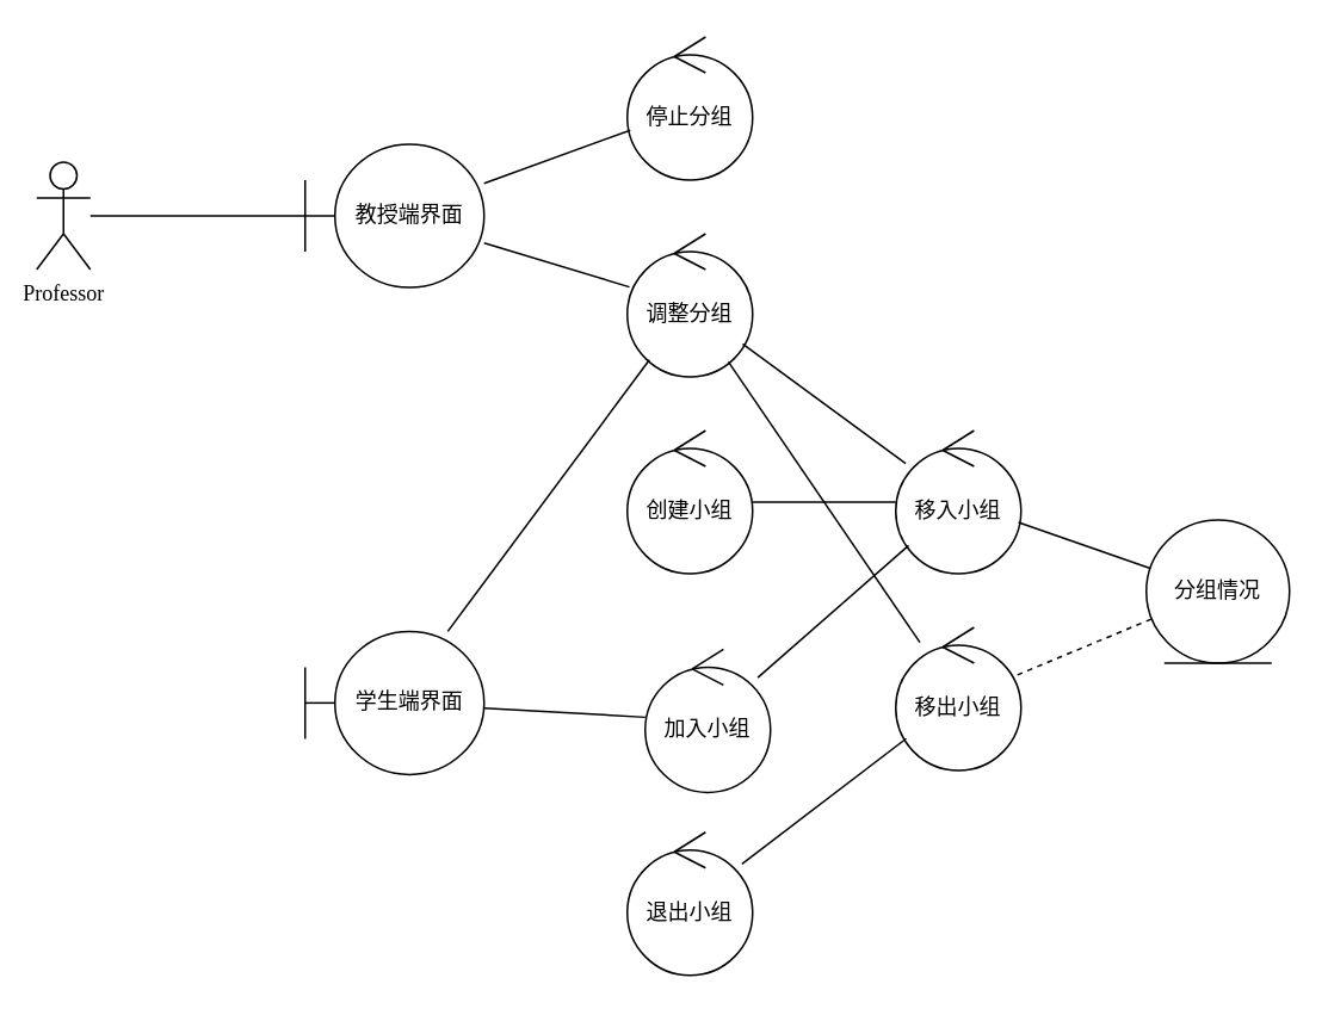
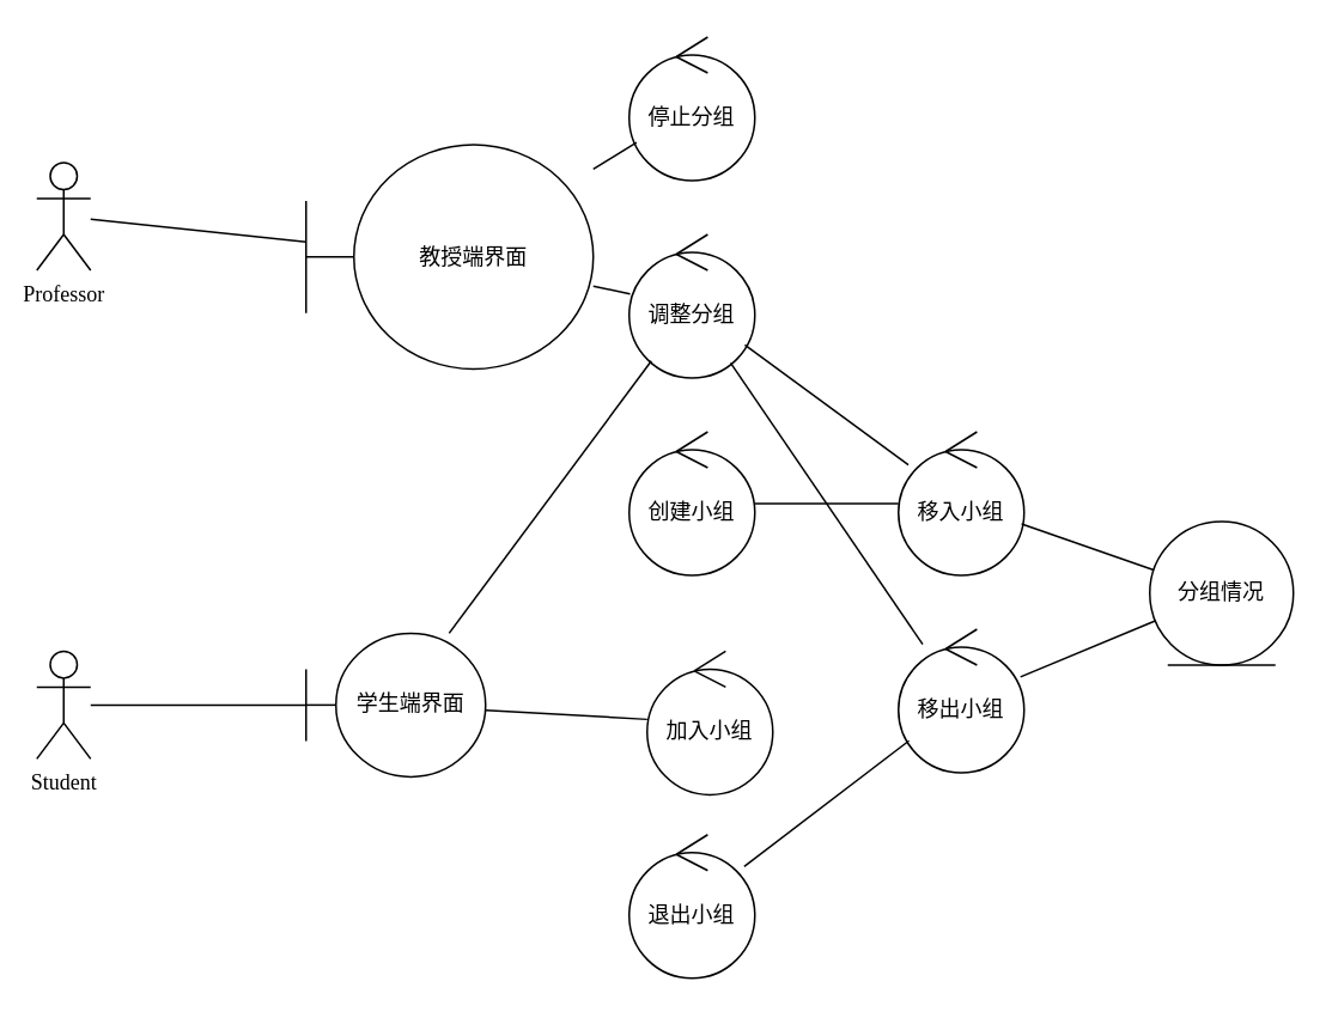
  <mxCell id="0" />
  <mxCell id="1" parent="0" />
  <mxCell id="2" value="Professor" style="shape=umlActor;verticalLabelPosition=bottom;verticalAlign=top;html=1;fontFamily=&quot;Times New Roman&quot;, SimSun, sans-serif;" parent="1" vertex="1"><mxGeometry x="20" y="90" width="30" height="60" as="geometry" /></mxCell>
- <mxCell id="4" value="教授端界面" style="shape=umlBoundary;whiteSpace=wrap;html=1;fontFamily=&quot;Times New Roman&quot;, SimSun, sans-serif;" parent="1" vertex="1"><mxGeometry x="170" y="80" width="100" height="80" as="geometry" /></mxCell>
+ <mxCell id="3" value="Student" style="shape=umlActor;verticalLabelPosition=bottom;verticalAlign=top;html=1;fontFamily=&quot;Times New Roman&quot;, SimSun, sans-serif;" parent="1" vertex="1"><mxGeometry x="20" y="362.25" width="30" height="60" as="geometry" /></mxCell>
+ <mxCell id="4" value="教授端界面" style="shape=umlBoundary;whiteSpace=wrap;html=1;fontFamily=&quot;Times New Roman&quot;, SimSun, sans-serif;" parent="1" vertex="1"><mxGeometry x="170" y="80" width="160" height="125" as="geometry" /></mxCell>
  <mxCell id="5" value="学生端界面" style="shape=umlBoundary;whiteSpace=wrap;html=1;fontFamily=&quot;Times New Roman&quot;, SimSun, sans-serif;" parent="1" vertex="1"><mxGeometry x="170" y="352.25" width="100" height="80" as="geometry" /></mxCell>
  <mxCell id="6" value="创建小组" style="ellipse;shape=umlControl;whiteSpace=wrap;html=1;fontFamily=&quot;Times New Roman&quot;, SimSun, sans-serif;" parent="1" vertex="1"><mxGeometry x="350" y="240" width="70" height="80" as="geometry" /></mxCell>
  <mxCell id="7" value="加入小组" style="ellipse;shape=umlControl;whiteSpace=wrap;html=1;fontFamily=&quot;Times New Roman&quot;, SimSun, sans-serif;" parent="1" vertex="1"><mxGeometry x="360" y="362.25" width="70" height="80" as="geometry" /></mxCell>
  <mxCell id="8" value="退出小组" style="ellipse;shape=umlControl;whiteSpace=wrap;html=1;fontFamily=&quot;Times New Roman&quot;, SimSun, sans-serif;" parent="1" vertex="1"><mxGeometry x="350" y="464.5" width="70" height="80" as="geometry" /></mxCell>
  <mxCell id="9" value="停止分组" style="ellipse;shape=umlControl;whiteSpace=wrap;html=1;fontFamily=&quot;Times New Roman&quot;, SimSun, sans-serif;" parent="1" vertex="1"><mxGeometry x="350" y="20" width="70" height="80" as="geometry" /></mxCell>
  <mxCell id="10" value="调整分组" style="ellipse;shape=umlControl;whiteSpace=wrap;html=1;fontFamily=&quot;Times New Roman&quot;, SimSun, sans-serif;" vertex="1" parent="1"><mxGeometry x="350" y="130" width="70" height="80" as="geometry" /></mxCell>
  <mxCell id="11" value="移出小组" style="ellipse;shape=umlControl;whiteSpace=wrap;html=1;fontFamily=&quot;Times New Roman&quot;, SimSun, sans-serif;" vertex="1" parent="1"><mxGeometry x="500" y="350" width="70" height="80" as="geometry" /></mxCell>
  <mxCell id="12" value="移入小组" style="ellipse;shape=umlControl;whiteSpace=wrap;html=1;fontFamily=&quot;Times New Roman&quot;, SimSun, sans-serif;" vertex="1" parent="1"><mxGeometry x="500" y="240" width="70" height="80" as="geometry" /></mxCell>
  <mxCell id="13" value="" style="endArrow=none;html=1;fontFamily=&quot;Times New Roman&quot;, SimSun, sans-serif;" edge="1" parent="1" source="4" target="9"><mxGeometry width="50" height="50" relative="1" as="geometry"><mxPoint x="310" y="140" as="sourcePoint" /><mxPoint x="360" y="90" as="targetPoint" /></mxGeometry></mxCell>
  <mxCell id="14" value="" style="endArrow=none;html=1;fontFamily=&quot;Times New Roman&quot;, SimSun, sans-serif;" edge="1" parent="1" source="4" target="10"><mxGeometry width="50" height="50" relative="1" as="geometry"><mxPoint x="280" y="230" as="sourcePoint" /><mxPoint x="330" y="180" as="targetPoint" /></mxGeometry></mxCell>
  <mxCell id="15" value="" style="endArrow=none;html=1;fontFamily=&quot;Times New Roman&quot;, SimSun, sans-serif;" edge="1" parent="1" source="5" target="7"><mxGeometry width="50" height="50" relative="1" as="geometry"><mxPoint x="260" y="490" as="sourcePoint" /><mxPoint x="310" y="440" as="targetPoint" /></mxGeometry></mxCell>
  <mxCell id="16" value="" style="endArrow=none;html=1;fontFamily=&quot;Times New Roman&quot;, SimSun, sans-serif;" edge="1" parent="1" source="5" target="10"><mxGeometry width="50" height="50" relative="1" as="geometry"><mxPoint x="240" y="510" as="sourcePoint" /><mxPoint x="290" y="460" as="targetPoint" /></mxGeometry></mxCell>
- <mxCell id="17" value="" style="endArrow=none;html=1;fontFamily=&quot;Times New Roman&quot;, SimSun, sans-serif;" edge="1" parent="1" source="7" target="12"><mxGeometry width="50" height="50" relative="1" as="geometry"><mxPoint x="510" y="480" as="sourcePoint" /><mxPoint x="560" y="430" as="targetPoint" /></mxGeometry></mxCell>
  <mxCell id="18" value="" style="endArrow=none;html=1;fontFamily=&quot;Times New Roman&quot;, SimSun, sans-serif;" edge="1" parent="1" source="6" target="12"><mxGeometry width="50" height="50" relative="1" as="geometry"><mxPoint x="470" y="540" as="sourcePoint" /><mxPoint x="520" y="490" as="targetPoint" /></mxGeometry></mxCell>
  <mxCell id="19" value="" style="endArrow=none;html=1;fontFamily=&quot;Times New Roman&quot;, SimSun, sans-serif;" edge="1" parent="1" source="8" target="11"><mxGeometry width="50" height="50" relative="1" as="geometry"><mxPoint x="520" y="510" as="sourcePoint" /><mxPoint x="570" y="460" as="targetPoint" /></mxGeometry></mxCell>
  <mxCell id="20" value="" style="endArrow=none;html=1;fontFamily=&quot;Times New Roman&quot;, SimSun, sans-serif;" edge="1" parent="1" source="10" target="12"><mxGeometry width="50" height="50" relative="1" as="geometry"><mxPoint x="510" y="530" as="sourcePoint" /><mxPoint x="560" y="480" as="targetPoint" /></mxGeometry></mxCell>
  <mxCell id="21" value="" style="endArrow=none;html=1;fontFamily=&quot;Times New Roman&quot;, SimSun, sans-serif;" edge="1" parent="1" source="10" target="11"><mxGeometry width="50" height="50" relative="1" as="geometry"><mxPoint x="470" y="590" as="sourcePoint" /><mxPoint x="520" y="540" as="targetPoint" /></mxGeometry></mxCell>
  <mxCell id="22" value="分组情况" style="ellipse;shape=umlEntity;whiteSpace=wrap;html=1;fontFamily=&quot;Times New Roman&quot;, SimSun, sans-serif;" vertex="1" parent="1"><mxGeometry x="640" y="290" width="80" height="80" as="geometry" /></mxCell>
  <mxCell id="23" value="" style="endArrow=none;html=1;fontFamily=&quot;Times New Roman&quot;, SimSun, sans-serif;" edge="1" parent="1" source="12" target="22"><mxGeometry width="50" height="50" relative="1" as="geometry"><mxPoint x="620" y="470" as="sourcePoint" /><mxPoint x="670" y="420" as="targetPoint" /></mxGeometry></mxCell>
- <mxCell id="24" value="" style="endArrow=none;html=1;fontFamily=&quot;Times New Roman&quot;, SimSun, sans-serif;dashed=1;" edge="1" parent="1" source="11" target="22"><mxGeometry width="50" height="50" relative="1" as="geometry"><mxPoint x="620" y="490" as="sourcePoint" /><mxPoint x="670" y="440" as="targetPoint" /></mxGeometry></mxCell>
+ <mxCell id="24" value="" style="endArrow=none;html=1;fontFamily=&quot;Times New Roman&quot;, SimSun, sans-serif;" edge="1" parent="1" source="11" target="22"><mxGeometry width="50" height="50" relative="1" as="geometry"><mxPoint x="620" y="490" as="sourcePoint" /><mxPoint x="670" y="440" as="targetPoint" /></mxGeometry></mxCell>
  <mxCell id="25" value="" style="endArrow=none;html=1;fontFamily=&quot;Times New Roman&quot;, SimSun, sans-serif;" edge="1" parent="1" source="2" target="4"><mxGeometry width="50" height="50" relative="1" as="geometry"><mxPoint x="90" y="140" as="sourcePoint" /><mxPoint x="230" y="210" as="targetPoint" /></mxGeometry></mxCell>
+ <mxCell id="26" value="" style="endArrow=none;html=1;fontFamily=&quot;Times New Roman&quot;, SimSun, sans-serif;" edge="1" parent="1" source="3" target="5"><mxGeometry width="50" height="50" relative="1" as="geometry"><mxPoint x="70" y="410" as="sourcePoint" /><mxPoint x="130" y="320" as="targetPoint" /></mxGeometry></mxCell>
